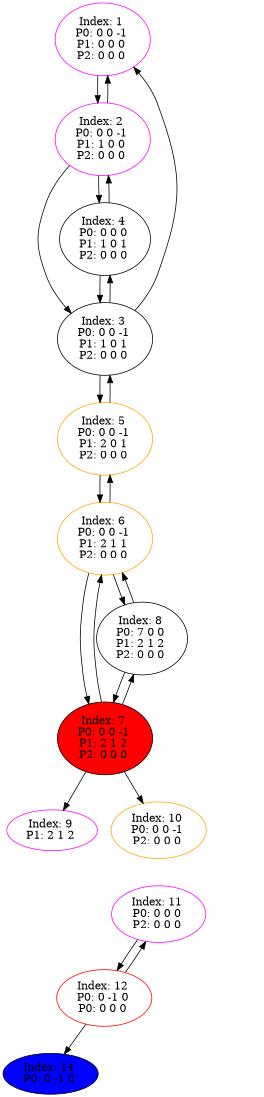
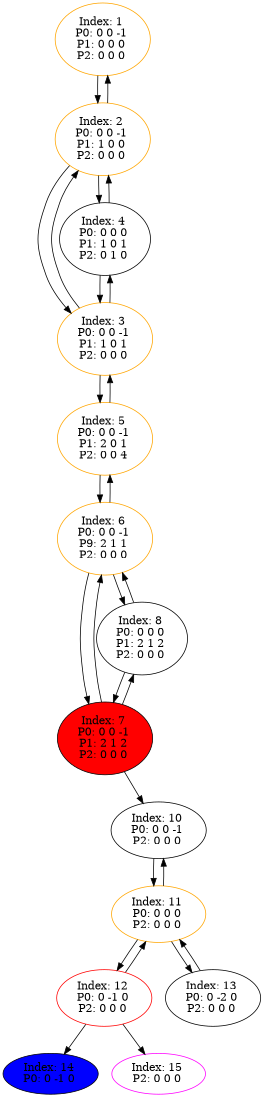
  digraph {
    color=black
    node [color=orange]
-   n1 [color=fuchsia label="Index: 1 \nP0: 0 0 -1 \nP1: 0 0 0 \nP2: 0 0 0 \n"]
-   n2 [color=fuchsia label="Index: 2 \nP0: 0 0 -1 \nP1: 1 0 0 \nP2: 0 0 0 \n"]
-   n3 [color=black label="Index: 3 \nP0: 0 0 -1 \nP1: 1 0 1 \nP2: 0 0 0 \n"]
-   n4 [label="Index: 4 \nP0: 0 0 0 \nP1: 1 0 1 \nP2: 0 0 0 \n" color=""]
-   n5 [label="Index: 5 \nP0: 0 0 -1 \nP1: 2 0 1 \nP2: 0 0 0 \n"]
-   n6 [label="Index: 6 \nP0: 0 0 -1 \nP1: 2 1 1 \nP2: 0 0 0 \n"]
+   n1 [label="Index: 1 \nP0: 0 0 -1 \nP1: 0 0 0 \nP2: 0 0 0 \n"]
+   n2 [label="Index: 2 \nP0: 0 0 -1 \nP1: 1 0 0 \nP2: 0 0 0 \n"]
+   n3 [label="Index: 3 \nP0: 0 0 -1 \nP1: 1 0 1 \nP2: 0 0 0 \n"]
+   n4 [label="Index: 4 \nP0: 0 0 0 \nP1: 1 0 1 \nP2: 0 1 0 \n" color=""]
+   n5 [label="Index: 5 \nP0: 0 0 -1 \nP1: 2 0 1 \nP2: 0 0 4 \n"]
+   n6 [label="Index: 6 \nP0: 0 0 -1 \nP9: 2 1 1 \nP2: 0 0 0 \n"]
    n7 [fillcolor=red label="Index: 7 \nP0: 0 0 -1 \nP1: 2 1 2 \nP2: 0 0 0 \n" style=filled color=""]
-   n8 [label="Index: 8 \nP0: 7 0 0 \nP1: 2 1 2 \nP2: 0 0 0 \n" color=""]
-   n9 [color=fuchsia label="Index: 9 \nP1: 2 1 2 \n"]
-   n10 [label="Index: 10 \nP0: 0 0 -1 \nP2: 0 0 0 \n"]
-   n11 [color=fuchsia label="Index: 11 \nP0: 0 0 0 \nP2: 0 0 0 \n"]
-   n12 [color=red label="Index: 12 \nP0: 0 -1 0 \nP0: 0 0 0 \n"]
+   n8 [label="Index: 8 \nP0: 0 0 0 \nP1: 2 1 2 \nP2: 0 0 0 \n" color=""]
+   n10 [color=black label="Index: 10 \nP0: 0 0 -1 \nP2: 0 0 0 \n"]
+   n11 [label="Index: 11 \nP0: 0 0 0 \nP2: 0 0 0 \n"]
+   n12 [color=red label="Index: 12 \nP0: 0 -1 0 \nP2: 0 0 0 \n"]
+   n13 [label="Index: 13 \nP0: 0 -2 0 \nP2: 0 0 0 \n" color=""]
    n14 [fillcolor=blue label="Index: 14 \nP0: 0 -1 0 \n" style=filled color=""]
+   n15 [color=fuchsia label="Index: 15 \nP2: 0 0 0 \n"]
    n1 -> n2
    n2 -> n1
    n2 -> n3
    n2 -> n4
-   n3 -> n1
+   n3 -> n2
    n3 -> n4
    n3 -> n5
    n4 -> n2
    n4 -> n3
    n5 -> n3
    n5 -> n6
    n6 -> n5
    n6 -> n7
    n6 -> n8
    n7 -> n6
    n7 -> n8
-   n7 -> n9
    n7 -> n10
    n8 -> n6
    n8 -> n7
+   n10 -> n11
+   n11 -> n10
    n11 -> n12
+   n11 -> n13
    n12 -> n11
    n12 -> n14
+   n12 -> n15
+   n13 -> n11
  }
